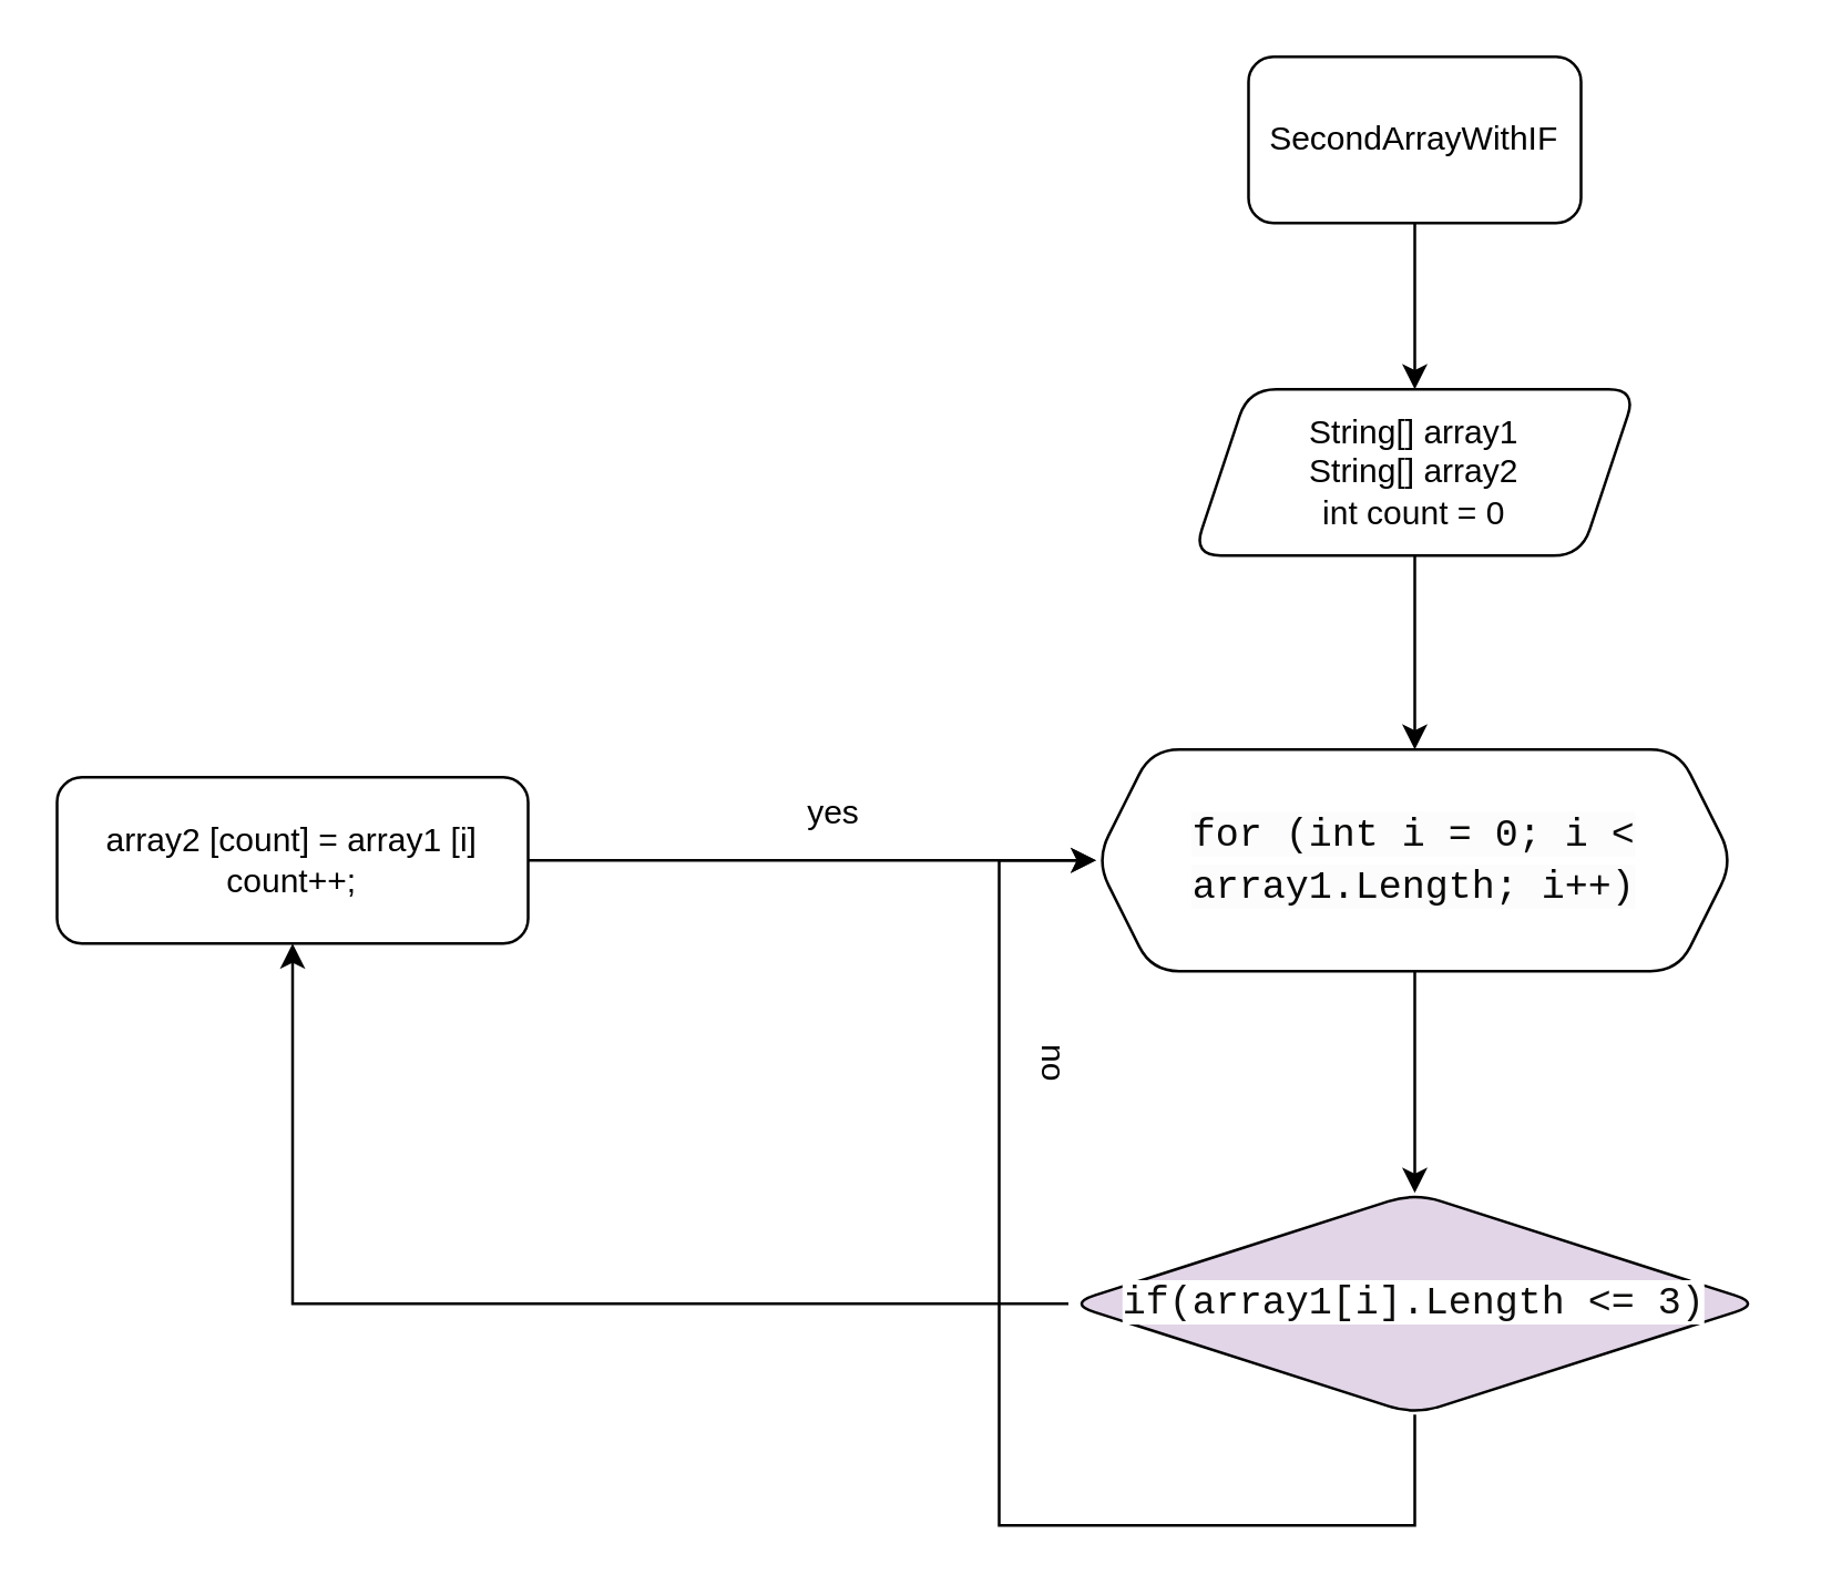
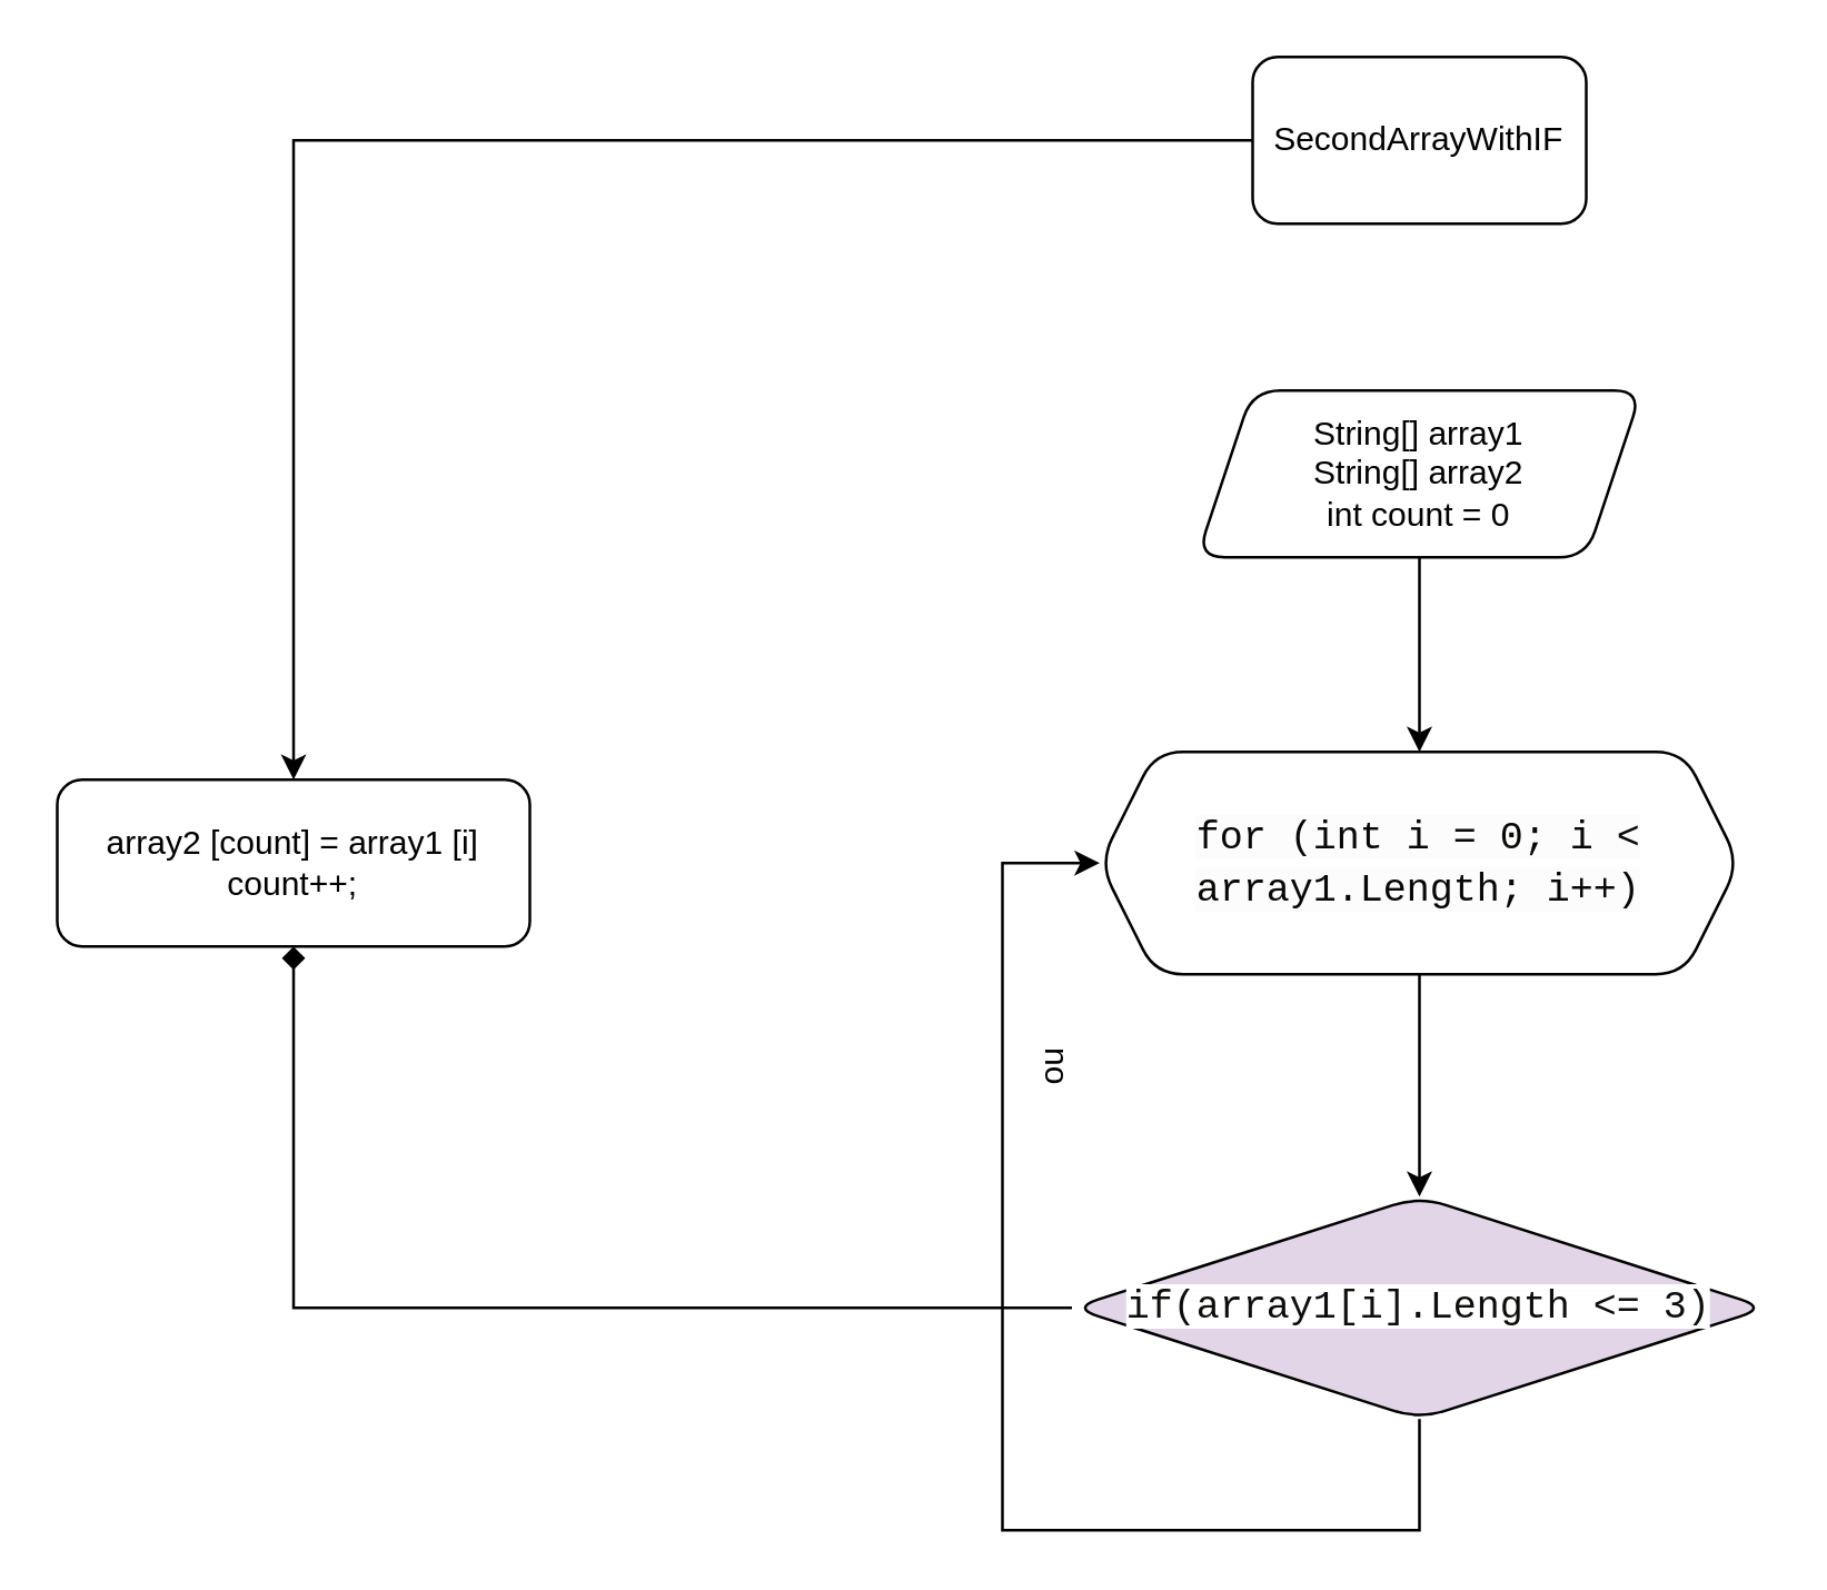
  <mxCell id="0" />
  <mxCell id="1" parent="0" />
- <mxCell id="2" value="" style="edgeStyle=orthogonalEdgeStyle;rounded=0;orthogonalLoop=1;jettySize=auto;html=1;" edge="1" parent="1" source="3" target="5"><mxGeometry relative="1" as="geometry" /></mxCell>
+ <mxCell id="2" value="" style="edgeStyle=orthogonalEdgeStyle;rounded=0;orthogonalLoop=1;jettySize=auto;html=1;" edge="1" parent="1" source="3" target="12"><mxGeometry relative="1" as="geometry" /></mxCell>
  <mxCell id="3" value="SecondArrayWithIF" style="rounded=1;whiteSpace=wrap;html=1;" vertex="1" parent="1"><mxGeometry x="450" y="20" width="120" height="60" as="geometry" /></mxCell>
  <mxCell id="4" value="" style="edgeStyle=orthogonalEdgeStyle;rounded=0;orthogonalLoop=1;jettySize=auto;html=1;" edge="1" parent="1" source="5" target="7"><mxGeometry relative="1" as="geometry" /></mxCell>
  <mxCell id="5" value="String[] array1&lt;br&gt;String[] array2&lt;br&gt;int count = 0" style="shape=parallelogram;perimeter=parallelogramPerimeter;whiteSpace=wrap;html=1;fixedSize=1;rounded=1;" vertex="1" parent="1"><mxGeometry x="430" y="140" width="160" height="60" as="geometry" /></mxCell>
  <mxCell id="6" value="" style="edgeStyle=orthogonalEdgeStyle;rounded=0;orthogonalLoop=1;jettySize=auto;html=1;" edge="1" parent="1" source="7" target="10"><mxGeometry relative="1" as="geometry" /></mxCell>
  <mxCell id="7" value="&lt;div style=&quot;font-family: Consolas, &amp;quot;Courier New&amp;quot;, monospace; font-size: 14px; line-height: 19px;&quot;&gt;&lt;span style=&quot;background-color: rgb(252, 252, 252);&quot;&gt;&lt;font color=&quot;#080807&quot;&gt;for (int i = 0; i &amp;lt; array1.Length; i++)&lt;/font&gt;&lt;/span&gt;&lt;/div&gt;" style="shape=hexagon;perimeter=hexagonPerimeter2;whiteSpace=wrap;html=1;fixedSize=1;rounded=1;" vertex="1" parent="1"><mxGeometry x="395" y="270" width="230" height="80" as="geometry" /></mxCell>
- <mxCell id="8" value="" style="edgeStyle=orthogonalEdgeStyle;rounded=0;orthogonalLoop=1;jettySize=auto;html=1;" edge="1" parent="1" source="10" target="12"><mxGeometry relative="1" as="geometry" /></mxCell>
+ <mxCell id="8" value="" style="edgeStyle=orthogonalEdgeStyle;rounded=0;orthogonalLoop=1;jettySize=auto;html=1;endArrow=diamond;" edge="1" parent="1" source="10" target="12"><mxGeometry relative="1" as="geometry" /></mxCell>
  <mxCell id="9" style="edgeStyle=orthogonalEdgeStyle;rounded=0;orthogonalLoop=1;jettySize=auto;html=1;entryX=0;entryY=0.5;entryDx=0;entryDy=0;" edge="1" parent="1" source="10" target="7"><mxGeometry relative="1" as="geometry"><Array as="points"><mxPoint x="510" y="550" /><mxPoint x="360" y="550" /><mxPoint x="360" y="310" /></Array></mxGeometry></mxCell>
  <mxCell id="10" value="&lt;div style=&quot;font-family: Consolas, &amp;quot;Courier New&amp;quot;, monospace; font-size: 14px; line-height: 19px;&quot;&gt;&lt;font style=&quot;background-color: rgb(255, 255, 255);&quot; color=&quot;#0d0d0c&quot;&gt;if(array1[i].Length &amp;lt;= 3)&lt;/font&gt;&lt;/div&gt;" style="rhombus;whiteSpace=wrap;html=1;rounded=1;fillColor=#e1d5e7;" vertex="1" parent="1"><mxGeometry x="385" y="430" width="250" height="80" as="geometry" /></mxCell>
- <mxCell id="11" style="edgeStyle=orthogonalEdgeStyle;rounded=0;orthogonalLoop=1;jettySize=auto;html=1;entryX=0;entryY=0.5;entryDx=0;entryDy=0;" edge="1" parent="1" source="12" target="7"><mxGeometry relative="1" as="geometry" /></mxCell>
  <mxCell id="12" value="array2 [count] = array1 [i]&lt;br&gt;count++;" style="whiteSpace=wrap;html=1;rounded=1;" vertex="1" parent="1"><mxGeometry x="20" y="280" width="170" height="60" as="geometry" /></mxCell>
- <mxCell id="13" value="yes" style="text;html=1;align=center;verticalAlign=middle;resizable=0;points=[];autosize=1;strokeColor=none;fillColor=none;" vertex="1" parent="1"><mxGeometry x="280" y="278" width="40" height="30" as="geometry" /></mxCell>
  <mxCell id="14" value="no" style="text;html=1;align=center;verticalAlign=middle;resizable=0;points=[];autosize=1;strokeColor=none;fillColor=none;rotation=90;" vertex="1" parent="1"><mxGeometry x="360" y="368" width="40" height="30" as="geometry" /></mxCell>
